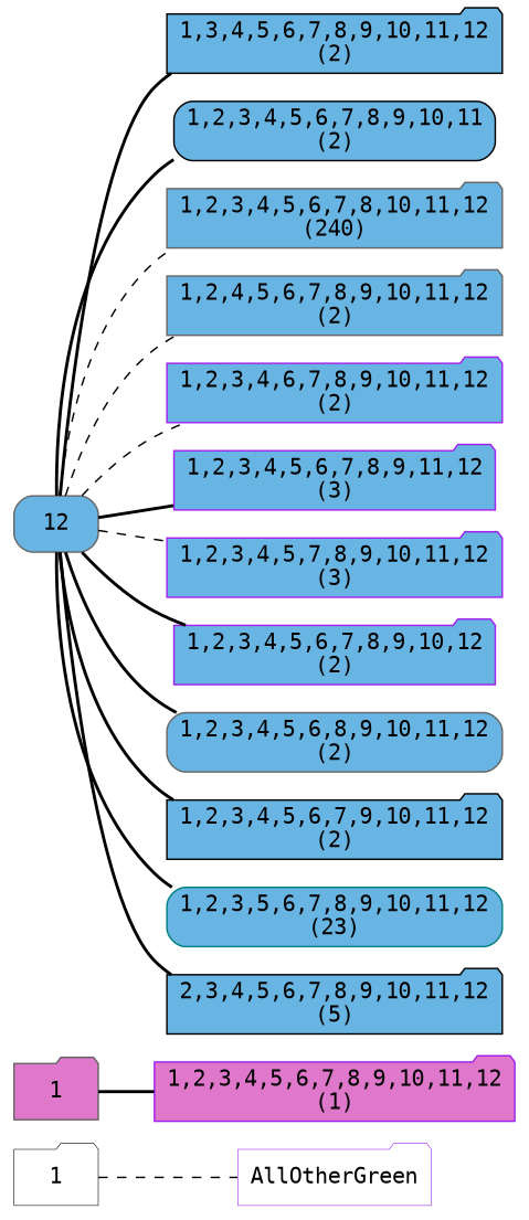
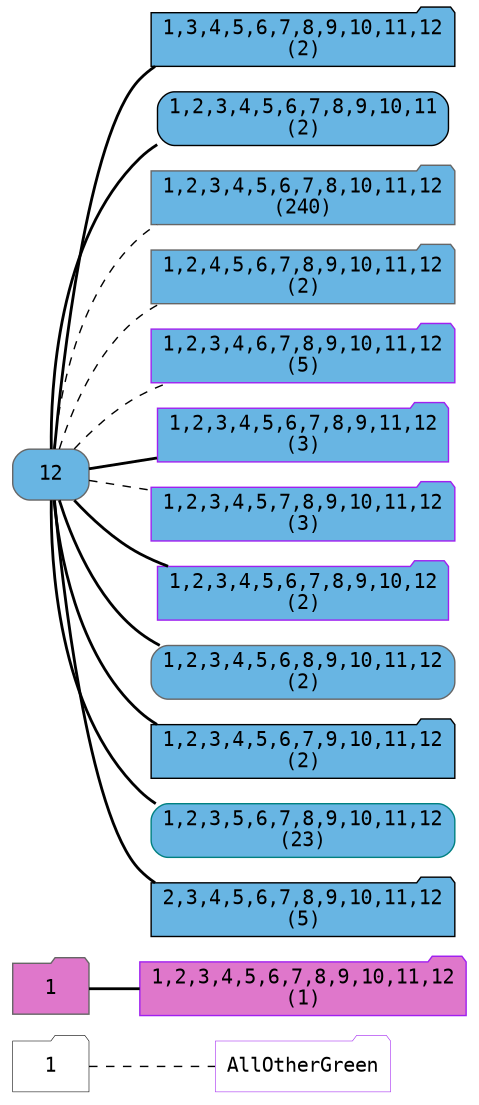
  graph {
    fontname="DejaVu Sans Mono"
    rankdir=LR
    node [color=purple fontname="DejaVu Sans Mono" shape=folder style="rounded,filled" fillcolor="#68b5e3"]
    edge [fontname="DejaVu Sans Mono" style=bold]
    n1 [color=black label=1 penwidth=0.4 style=rounded fillcolor=""]
    n2 [label=AllOtherGreen penwidth=0.4 style=rounded fillcolor=""]
    n3 [color=gray40 fillcolor="#df77cb" label=1 style=filled]
    n4 [fillcolor="#df77cb" label="1,2,3,4,5,6,7,8,9,10,11,12\n(1)" style=filled]
    n5 [color=gray40 label=12 shape=box]
    n6 [color=black label="1,3,4,5,6,7,8,9,10,11,12\n(2)"]
    n7 [color=black label="1,2,3,4,5,6,7,8,9,10,11\n(2)" shape=box]
    n8 [color=gray40 label="1,2,3,4,5,6,7,8,10,11,12\n(240)"]
    n9 [color=gray40 label="1,2,4,5,6,7,8,9,10,11,12\n(2)"]
-   n10 [label="1,2,3,4,6,7,8,9,10,11,12\n(2)"]
+   n10 [label="1,2,3,4,6,7,8,9,10,11,12\n(5)"]
    n11 [label="1,2,3,4,5,6,7,8,9,11,12\n(3)"]
    n12 [label="1,2,3,4,5,7,8,9,10,11,12\n(3)"]
    n13 [label="1,2,3,4,5,6,7,8,9,10,12\n(2)"]
    n14 [color=gray40 label="1,2,3,4,5,6,8,9,10,11,12\n(2)" shape=box]
    n15 [color=black label="1,2,3,4,5,6,7,9,10,11,12\n(2)"]
    n16 [color=teal label="1,2,3,5,6,7,8,9,10,11,12\n(23)" shape=box]
    n17 [color=black label="2,3,4,5,6,7,8,9,10,11,12\n(5)"]
    n1 -- n2 [style=dashed]
    n3 -- n4
    n5 -- n6
    n5 -- n7
    n5 -- n8 [style=dashed]
    n5 -- n9 [style=dashed]
    n5 -- n10 [style=dashed]
    n5 -- n11
    n5 -- n12 [style=dashed]
    n5 -- n13
    n5 -- n14
    n5 -- n15
    n5 -- n16
    n5 -- n17
  }
